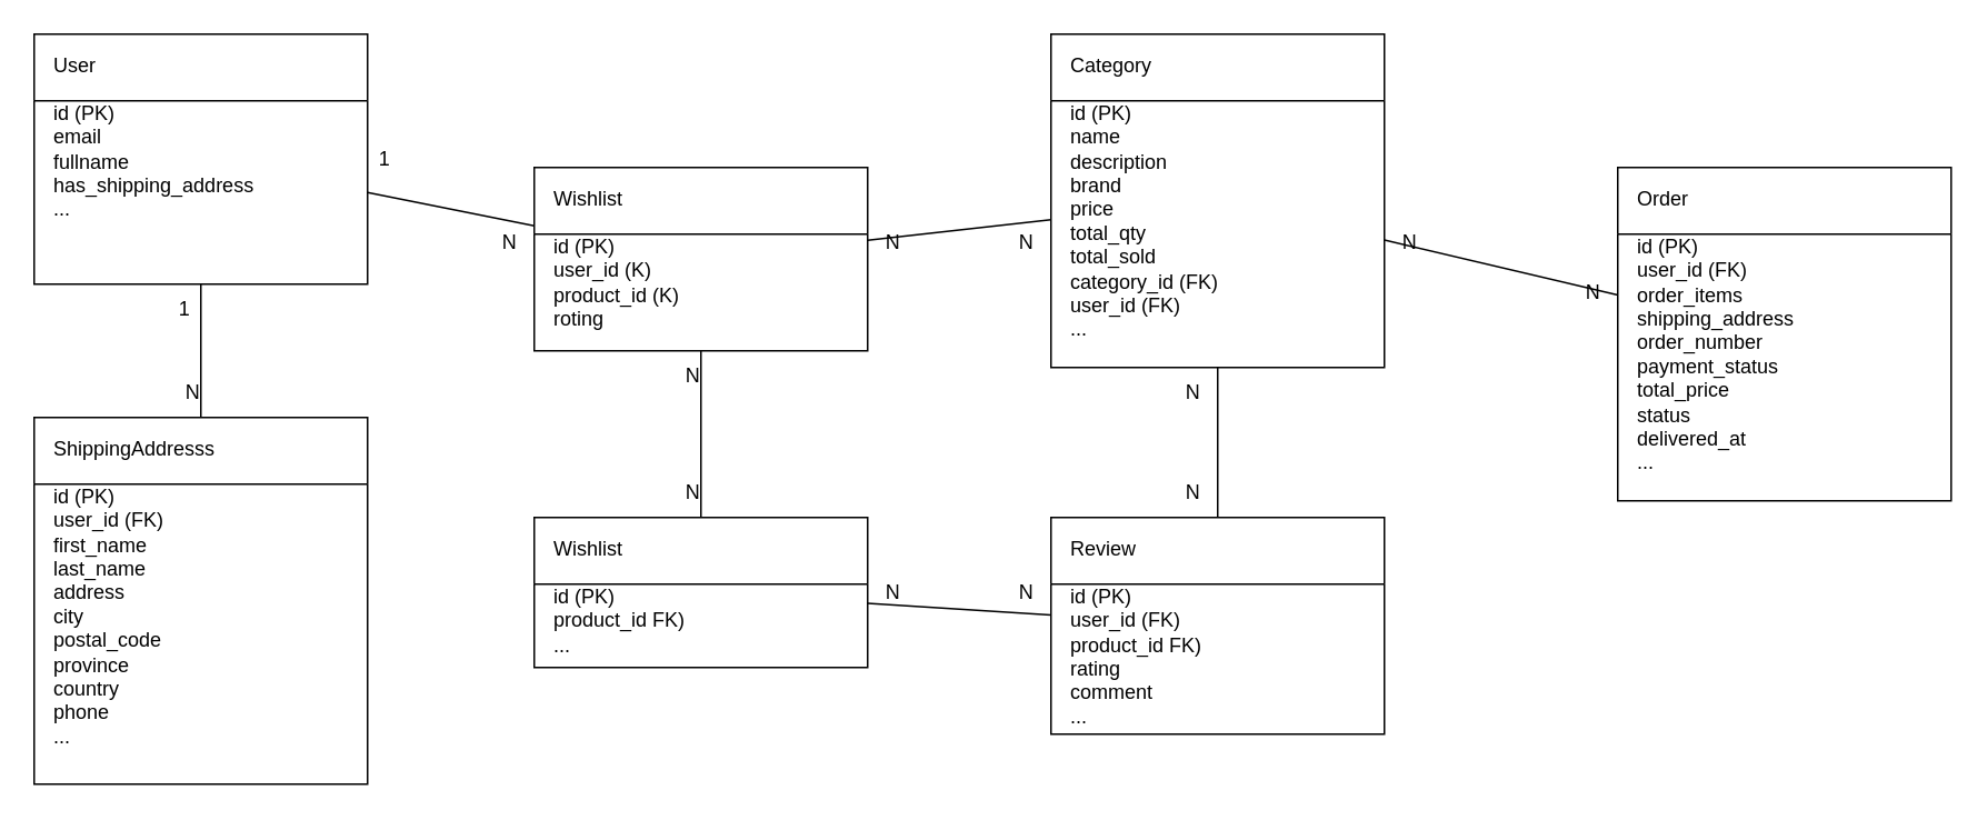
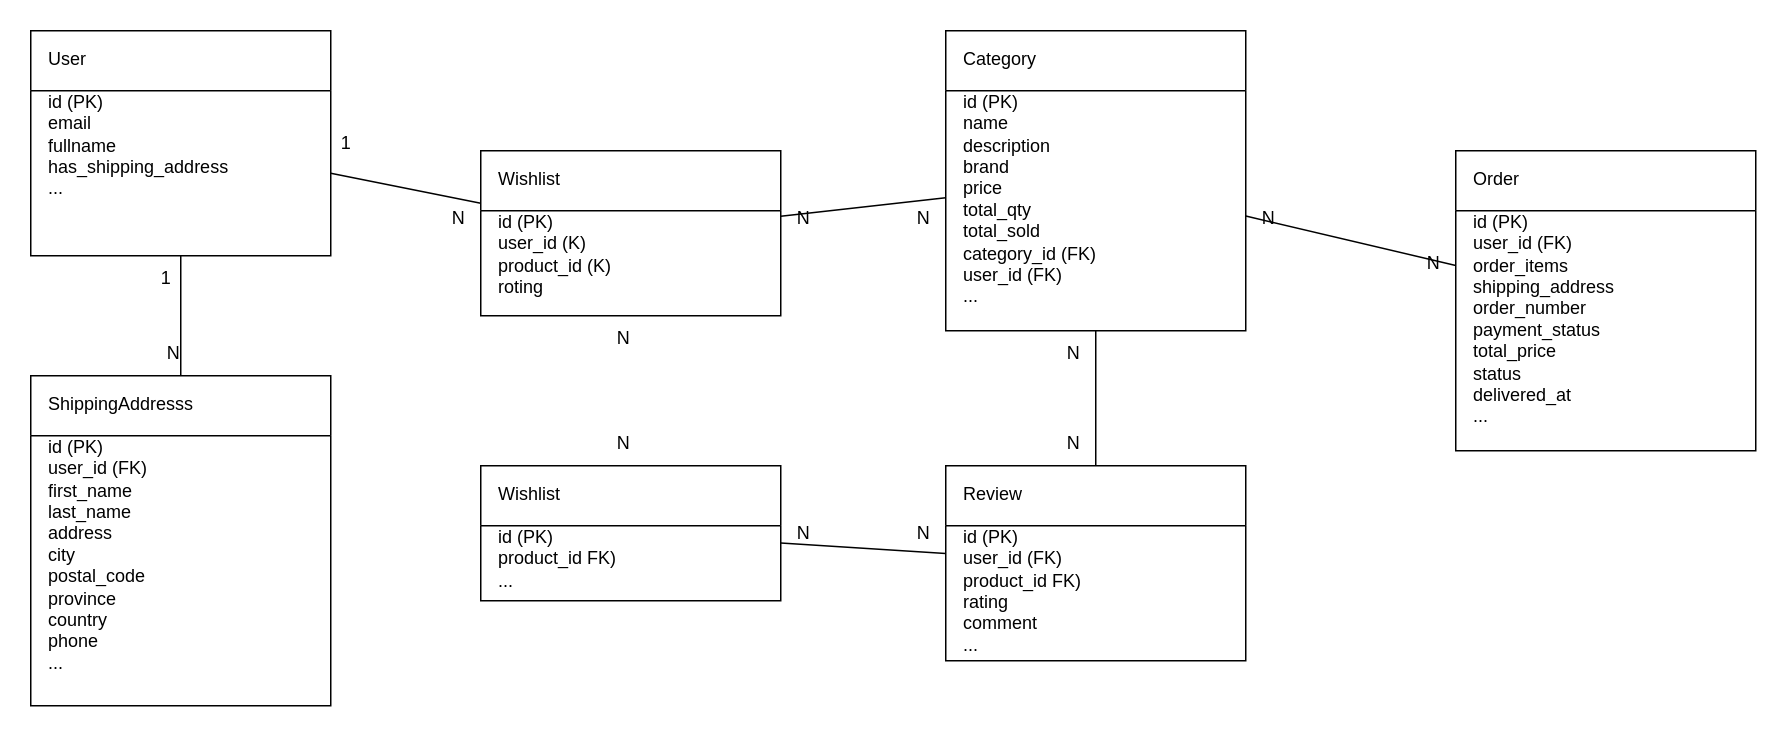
  <mxCell id="0" />
  <mxCell id="1" parent="0" />
  <mxCell id="2" value="User&#10;&#10;id (PK)&#10;email&#10;fullname&#10;has_shipping_address&#10;..." style="shape=table;whiteSpace=wrap;html=1;strokeColor=#000000;fillColor=#ffffff;align=left;verticalAlign=top;spacingLeft=10;spacingTop=5;" vertex="1" parent="1"><mxGeometry x="20" y="20" width="200" height="150" as="geometry" /></mxCell>
  <mxCell id="3" value="ShippingAddresss&#10;&#10;id (PK)&#10;user_id (FK)&#10;first_name&#10;last_name&#10;address&#10;city&#10;postal_code&#10;province&#10;country&#10;phone&#10;..." style="shape=table;whiteSpace=wrap;html=1;strokeColor=#000000;fillColor=#ffffff;align=left;verticalAlign=top;spacingLeft=10;spacingTop=5;" vertex="1" parent="1"><mxGeometry x="20" y="250" width="200" height="220" as="geometry" /></mxCell>
  <mxCell id="4" value="Category&#10;&#10;id (PK)&#10;name&#10;description&#10;brand&#10;price&#10;total_qty&#10;total_sold&#10;category_id (FK)&#10;user_id (FK)&#10;..." style="shape=table;whiteSpace=wrap;html=1;strokeColor=#000000;fillColor=#ffffff;align=left;verticalAlign=top;spacingLeft=10;spacingTop=5;" vertex="1" parent="1"><mxGeometry x="630" y="20" width="200" height="200" as="geometry" /></mxCell>
  <mxCell id="5" value="Wishlist&#10;&#10;id (PK)&#10;user_id (K)&#10;product_id (K)&#10;roting" style="shape=table;whiteSpace=wrap;html=1;strokeColor=#000000;fillColor=#ffffff;align=left;verticalAlign=top;spacingLeft=10;spacingTop=5;" vertex="1" parent="1"><mxGeometry x="320" y="100" width="200" height="110" as="geometry" /></mxCell>
  <mxCell id="6" value="Wishlist&#10;&#10;id (PK)&#10;product_id FK)&#10;..." style="shape=table;whiteSpace=wrap;html=1;strokeColor=#000000;fillColor=#ffffff;align=left;verticalAlign=top;spacingLeft=10;spacingTop=5;" vertex="1" parent="1"><mxGeometry x="320" y="310" width="200" height="90" as="geometry" /></mxCell>
  <mxCell id="7" value="Review&#10;&#10;id (PK)&#10;user_id (FK)&#10;product_id FK)&#10;rating&#10;comment&#10;..." style="shape=table;whiteSpace=wrap;html=1;strokeColor=#000000;fillColor=#ffffff;align=left;verticalAlign=top;spacingLeft=10;spacingTop=5;" vertex="1" parent="1"><mxGeometry x="630" y="310" width="200" height="130" as="geometry" /></mxCell>
  <mxCell id="8" value="Order&#10;&#10;id (PK)&#10;user_id (FK)&#10;order_items&#10;shipping_address&#10;order_number&#10;payment_status&#10;total_price&#10;status&#10;delivered_at&#10;..." style="shape=table;whiteSpace=wrap;html=1;strokeColor=#000000;fillColor=#ffffff;align=left;verticalAlign=top;spacingLeft=10;spacingTop=5;" vertex="1" parent="1"><mxGeometry x="970" y="100" width="200" height="200" as="geometry" /></mxCell>
  <mxCell id="9" style="endArrow=none;html=1;strokeWidth=1;strokeColor=#000000;" parent="1" source="2" target="3" edge="1"><mxGeometry relative="1" as="geometry"><mxPoint x="120" y="170" as="sourcePoint" /><mxPoint x="120" y="250" as="targetPoint" /></mxGeometry></mxCell>
  <mxCell id="10" value="1" style="text;html=1;align=center;verticalAlign=middle;resizable=0;points=[];autosize=1;strokeColor=none;fillColor=none;" vertex="1" parent="1"><mxGeometry x="100" y="170" width="20" height="30" as="geometry" /></mxCell>
  <mxCell id="11" value="N" style="text;html=1;align=center;verticalAlign=middle;resizable=0;points=[];autosize=1;strokeColor=none;fillColor=none;" vertex="1" parent="1"><mxGeometry x="100" y="220" width="30" height="30" as="geometry" /></mxCell>
  <mxCell id="12" style="endArrow=none;html=1;strokeWidth=1;strokeColor=#000000;" parent="1" source="2" target="5" edge="1"><mxGeometry relative="1" as="geometry" /></mxCell>
  <mxCell id="13" value="1" style="text;html=1;align=center;verticalAlign=middle;resizable=0;points=[];autosize=1;strokeColor=none;fillColor=none;" vertex="1" parent="1"><mxGeometry x="220" y="80" width="20" height="30" as="geometry" /></mxCell>
  <mxCell id="14" value="N" style="text;html=1;align=center;verticalAlign=middle;resizable=0;points=[];autosize=1;strokeColor=none;fillColor=none;" vertex="1" parent="1"><mxGeometry x="290" y="130" width="30" height="30" as="geometry" /></mxCell>
  <mxCell id="15" style="endArrow=none;html=1;strokeWidth=1;strokeColor=#000000;" parent="1" source="4" target="5" edge="1"><mxGeometry relative="1" as="geometry" /></mxCell>
  <mxCell id="16" value="N" style="text;html=1;align=center;verticalAlign=middle;resizable=0;points=[];autosize=1;strokeColor=none;fillColor=none;" vertex="1" parent="1"><mxGeometry x="600" y="130" width="30" height="30" as="geometry" /></mxCell>
  <mxCell id="17" value="N" style="text;html=1;align=center;verticalAlign=middle;resizable=0;points=[];autosize=1;strokeColor=none;fillColor=none;" vertex="1" parent="1"><mxGeometry x="520" y="130" width="30" height="30" as="geometry" /></mxCell>
- <mxCell id="18" style="endArrow=none;html=1;strokeWidth=1;strokeColor=#000000;" parent="1" source="5" target="6" edge="1"><mxGeometry relative="1" as="geometry" /></mxCell>
  <mxCell id="19" value="N" style="text;html=1;align=center;verticalAlign=middle;resizable=0;points=[];autosize=1;strokeColor=none;fillColor=none;" vertex="1" parent="1"><mxGeometry x="400" y="210" width="30" height="30" as="geometry" /></mxCell>
  <mxCell id="20" value="N" style="text;html=1;align=center;verticalAlign=middle;resizable=0;points=[];autosize=1;strokeColor=none;fillColor=none;" vertex="1" parent="1"><mxGeometry x="400" y="280" width="30" height="30" as="geometry" /></mxCell>
  <mxCell id="21" style="endArrow=none;html=1;strokeWidth=1;strokeColor=#000000;" parent="1" source="6" target="7" edge="1"><mxGeometry relative="1" as="geometry" /></mxCell>
  <mxCell id="22" value="N" style="text;html=1;align=center;verticalAlign=middle;resizable=0;points=[];autosize=1;strokeColor=none;fillColor=none;" vertex="1" parent="1"><mxGeometry x="520" y="340" width="30" height="30" as="geometry" /></mxCell>
  <mxCell id="23" value="N" style="text;html=1;align=center;verticalAlign=middle;resizable=0;points=[];autosize=1;strokeColor=none;fillColor=none;" vertex="1" parent="1"><mxGeometry x="600" y="340" width="30" height="30" as="geometry" /></mxCell>
  <mxCell id="24" style="endArrow=none;html=1;strokeWidth=1;strokeColor=#000000;" parent="1" source="4" target="7" edge="1"><mxGeometry relative="1" as="geometry" /></mxCell>
  <mxCell id="25" value="N" style="text;html=1;align=center;verticalAlign=middle;resizable=0;points=[];autosize=1;strokeColor=none;fillColor=none;" vertex="1" parent="1"><mxGeometry x="700" y="220" width="30" height="30" as="geometry" /></mxCell>
  <mxCell id="26" value="N" style="text;html=1;align=center;verticalAlign=middle;resizable=0;points=[];autosize=1;strokeColor=none;fillColor=none;" vertex="1" parent="1"><mxGeometry x="700" y="280" width="30" height="30" as="geometry" /></mxCell>
  <mxCell id="27" style="endArrow=none;html=1;strokeWidth=1;strokeColor=#000000;" parent="1" source="4" target="8" edge="1"><mxGeometry relative="1" as="geometry" /></mxCell>
  <mxCell id="28" value="N" style="text;html=1;align=center;verticalAlign=middle;resizable=0;points=[];autosize=1;strokeColor=none;fillColor=none;" vertex="1" parent="1"><mxGeometry x="830" y="130" width="30" height="30" as="geometry" /></mxCell>
  <mxCell id="29" value="N" style="text;html=1;align=center;verticalAlign=middle;resizable=0;points=[];autosize=1;strokeColor=none;fillColor=none;" vertex="1" parent="1"><mxGeometry x="940" y="160" width="30" height="30" as="geometry" /></mxCell>
